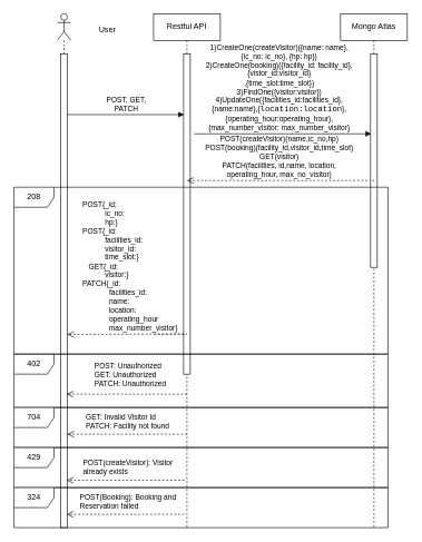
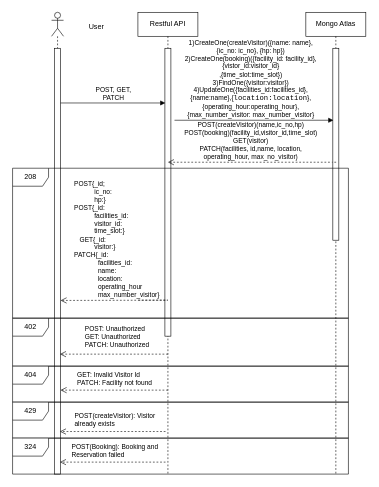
  <mxCell id="0" />
  <mxCell id="1" parent="0" />
  <mxCell id="2" value="" style="shape=umlLifeline;participant=umlActor;perimeter=lifelinePerimeter;whiteSpace=wrap;html=1;container=1;collapsible=0;recursiveResize=0;verticalAlign=top;spacingTop=36;outlineConnect=0;" vertex="1" parent="1"><mxGeometry x="85" y="20" width="20" height="770" as="geometry" /></mxCell>
  <mxCell id="3" value="" style="html=1;points=[];perimeter=orthogonalPerimeter;" vertex="1" parent="2"><mxGeometry x="5" y="60" width="10" height="710" as="geometry" /></mxCell>
  <mxCell id="4" value="Restful API" style="shape=umlLifeline;perimeter=lifelinePerimeter;whiteSpace=wrap;html=1;container=1;collapsible=0;recursiveResize=0;outlineConnect=0;" vertex="1" parent="1"><mxGeometry x="229" y="20" width="100" height="770" as="geometry" /></mxCell>
  <mxCell id="5" value="" style="html=1;points=[];perimeter=orthogonalPerimeter;" vertex="1" parent="4"><mxGeometry x="45" y="60" width="10" height="480" as="geometry" /></mxCell>
  <mxCell id="6" value="Mongo Atlas" style="shape=umlLifeline;perimeter=lifelinePerimeter;whiteSpace=wrap;html=1;container=1;collapsible=0;recursiveResize=0;outlineConnect=0;" vertex="1" parent="1"><mxGeometry x="509" y="20" width="100" height="770" as="geometry" /></mxCell>
  <mxCell id="7" value="" style="html=1;points=[];perimeter=orthogonalPerimeter;" vertex="1" parent="6"><mxGeometry x="45" y="60" width="10" height="320" as="geometry" /></mxCell>
  <mxCell id="8" value="402" style="shape=umlFrame;whiteSpace=wrap;html=1;" vertex="1" parent="1"><mxGeometry x="20" y="530" width="560" height="80" as="geometry" /></mxCell>
  <mxCell id="9" value="" style="html=1;verticalAlign=bottom;endArrow=open;dashed=1;endSize=8;rounded=0;" edge="1" parent="1"><mxGeometry relative="1" as="geometry"><mxPoint x="279" y="590" as="sourcePoint" /><mxPoint x="99" y="590" as="targetPoint" /><Array as="points" /></mxGeometry></mxCell>
  <mxCell id="10" value="&lt;div style=&quot;text-align: left;&quot;&gt;POST: Unauthorized&lt;/div&gt;&lt;div style=&quot;text-align: left;&quot;&gt;GET: Unauthorized&lt;/div&gt;&lt;div style=&quot;text-align: left;&quot;&gt;PATCH: Unauthorized&lt;/div&gt;" style="edgeLabel;html=1;align=center;verticalAlign=middle;resizable=0;points=[];" vertex="1" connectable="0" parent="9"><mxGeometry x="0.181" relative="1" as="geometry"><mxPoint x="20" y="-30" as="offset" /></mxGeometry></mxCell>
  <mxCell id="11" value="1)CreateOne(createVisitor)({name: name},&lt;br&gt;{ic_no: ic_no}, {hp: hp})&lt;br&gt;2)CreateOne(booking)({facility_id: facility_id},&lt;br&gt;{vistor_id:visitor_id}&lt;br&gt;,{time_slot:time_slot})&lt;br&gt;3)FindOne({visitor:visitor})&lt;span style=&quot;text-align: start;&quot;&gt;&lt;br&gt;&lt;/span&gt;4)UpdateOne({facilities_id:facilities_id},&lt;br&gt;{name:name},&lt;span style=&quot;text-align: start;&quot;&gt;{&lt;/span&gt;&lt;font style=&quot;text-align: start;&quot; face=&quot;ui-monospace, SFMono-Regular, SF Mono, Menlo, Consolas, Liberation Mono, monospace&quot;&gt;&lt;span style=&quot;font-size: 12px;&quot;&gt;location:location&lt;/span&gt;&lt;/font&gt;&lt;span style=&quot;text-align: start;&quot;&gt;},&lt;br&gt;{operating_hour:operating_hour},&lt;br&gt;{max_number_visitor: max_number_visitor}&lt;br&gt;&lt;/span&gt;" style="html=1;verticalAlign=bottom;endArrow=block;rounded=0;" edge="1" parent="1"><mxGeometry x="-0.038" width="80" relative="1" as="geometry"><mxPoint x="290" y="200" as="sourcePoint" /><mxPoint x="555" y="200" as="targetPoint" /><mxPoint as="offset" /></mxGeometry></mxCell>
  <mxCell id="12" value="POST, GET, &lt;br&gt;PATCH" style="html=1;verticalAlign=bottom;endArrow=block;rounded=0;entryX=0.08;entryY=0.19;entryDx=0;entryDy=0;entryPerimeter=0;" edge="1" parent="1" source="3" target="5"><mxGeometry x="0.004" width="80" relative="1" as="geometry"><mxPoint x="120" y="160" as="sourcePoint" /><mxPoint x="200" y="160" as="targetPoint" /><mxPoint as="offset" /></mxGeometry></mxCell>
  <mxCell id="13" value="208" style="shape=umlFrame;whiteSpace=wrap;html=1;" vertex="1" parent="1"><mxGeometry x="20" y="280" width="560" height="250" as="geometry" /></mxCell>
  <mxCell id="14" value="&lt;div&gt;POST{_id;&lt;/div&gt;&lt;div&gt;&amp;nbsp; &amp;nbsp; &amp;nbsp; &amp;nbsp; &amp;nbsp; &amp;nbsp;ic_no:&lt;/div&gt;&lt;div&gt;&amp;nbsp; &amp;nbsp; &amp;nbsp; &amp;nbsp; &amp;nbsp; &amp;nbsp;hp:}&amp;nbsp;&amp;nbsp;&lt;/div&gt;&lt;div&gt;POST{_id:&lt;/div&gt;&lt;div&gt;&amp;nbsp; &amp;nbsp; &amp;nbsp; &amp;nbsp; &amp;nbsp; &amp;nbsp;facilities_id:&lt;/div&gt;&lt;div&gt;&amp;nbsp; &amp;nbsp; &amp;nbsp; &amp;nbsp; &amp;nbsp; &amp;nbsp;visitor_id:&lt;/div&gt;&lt;div&gt;&amp;nbsp; &amp;nbsp; &amp;nbsp; &amp;nbsp; &amp;nbsp; &amp;nbsp;time_slot:}&lt;/div&gt;&lt;div style=&quot;&quot;&gt;&amp;nbsp; &amp;nbsp;GET{_id:&lt;/div&gt;&lt;div style=&quot;&quot;&gt;&amp;nbsp; &amp;nbsp; &amp;nbsp; &amp;nbsp; &amp;nbsp; &amp;nbsp;visitor:}&lt;/div&gt;&lt;div style=&quot;&quot;&gt;PATCH{_id:&lt;/div&gt;&lt;div style=&quot;&quot;&gt;&amp;nbsp; &amp;nbsp; &amp;nbsp; &amp;nbsp; &amp;nbsp; &amp;nbsp; &amp;nbsp;facilities_id:&lt;/div&gt;&lt;div style=&quot;&quot;&gt;&amp;nbsp; &amp;nbsp; &amp;nbsp; &amp;nbsp; &amp;nbsp; &amp;nbsp; &amp;nbsp;name:&lt;/div&gt;&lt;div style=&quot;&quot;&gt;&amp;nbsp; &amp;nbsp; &amp;nbsp; &amp;nbsp; &amp;nbsp; &amp;nbsp; &amp;nbsp;location:&lt;/div&gt;&lt;div style=&quot;&quot;&gt;&amp;nbsp; &amp;nbsp; &amp;nbsp; &amp;nbsp; &amp;nbsp; &amp;nbsp; &amp;nbsp;operating_hour&lt;/div&gt;&lt;div style=&quot;&quot;&gt;&amp;nbsp; &amp;nbsp; &amp;nbsp; &amp;nbsp; &amp;nbsp; &amp;nbsp; &amp;nbsp;max_number_visitor}&lt;/div&gt;" style="html=1;verticalAlign=bottom;endArrow=open;dashed=1;endSize=8;rounded=0;align=left;" edge="1" parent="1"><mxGeometry x="0.819" relative="1" as="geometry"><mxPoint x="230" y="500" as="sourcePoint" /><mxPoint x="100" y="500.47" as="targetPoint" /><Array as="points"><mxPoint x="279" y="500" /></Array><mxPoint as="offset" /></mxGeometry></mxCell>
  <mxCell id="15" value="POST(createVisitor)(name,ic_no,hp)&lt;br&gt;POST(booking)(facility_id,visitor_id,time_slot)&lt;br&gt;GET(visitor)&lt;br&gt;PATCH(facilities, id,name, location,&lt;br&gt;operating_hour, max_no_visitor)" style="html=1;verticalAlign=bottom;endArrow=open;dashed=1;endSize=8;rounded=0;" edge="1" parent="1"><mxGeometry x="-0.021" relative="1" as="geometry"><mxPoint x="549" y="270" as="sourcePoint" /><mxPoint x="279" y="270" as="targetPoint" /><Array as="points" /><mxPoint as="offset" /></mxGeometry></mxCell>
  <mxCell id="16" value="User" style="text;html=1;strokeColor=none;fillColor=none;align=center;verticalAlign=middle;whiteSpace=wrap;rounded=0;" vertex="1" parent="1"><mxGeometry x="130" y="30" width="60" height="30" as="geometry" /></mxCell>
- <mxCell id="17" value="704" style="shape=umlFrame;whiteSpace=wrap;html=1;" vertex="1" parent="1"><mxGeometry x="20" y="610" width="560" height="60" as="geometry" /></mxCell>
+ <mxCell id="17" value="404" style="shape=umlFrame;whiteSpace=wrap;html=1;" vertex="1" parent="1"><mxGeometry x="20" y="610" width="560" height="60" as="geometry" /></mxCell>
  <mxCell id="18" value="" style="html=1;verticalAlign=bottom;endArrow=open;dashed=1;endSize=8;rounded=0;" edge="1" parent="1"><mxGeometry relative="1" as="geometry"><mxPoint x="279" y="650" as="sourcePoint" /><mxPoint x="100" y="650" as="targetPoint" /><Array as="points" /></mxGeometry></mxCell>
  <mxCell id="19" value="&lt;div style=&quot;text-align: left;&quot;&gt;GET: Invalid Visitor Id&lt;/div&gt;&lt;div style=&quot;text-align: left;&quot;&gt;PATCH: Facility not found&lt;/div&gt;" style="edgeLabel;html=1;align=center;verticalAlign=middle;resizable=0;points=[];" vertex="1" connectable="0" parent="18"><mxGeometry x="0.181" relative="1" as="geometry"><mxPoint x="16" y="-20" as="offset" /></mxGeometry></mxCell>
  <mxCell id="20" value="429" style="shape=umlFrame;whiteSpace=wrap;html=1;" vertex="1" parent="1"><mxGeometry x="20" y="670" width="560" height="60" as="geometry" /></mxCell>
  <mxCell id="21" value="" style="html=1;verticalAlign=bottom;endArrow=open;dashed=1;endSize=8;rounded=0;" edge="1" parent="1"><mxGeometry relative="1" as="geometry"><mxPoint x="275" y="719" as="sourcePoint" /><mxPoint x="99" y="719" as="targetPoint" /><Array as="points" /></mxGeometry></mxCell>
  <mxCell id="22" value="&lt;div style=&quot;text-align: left;&quot;&gt;POST(createVisitor): Visitor&amp;nbsp;&lt;/div&gt;&lt;div style=&quot;text-align: left;&quot;&gt;already exists&lt;/div&gt;" style="edgeLabel;html=1;align=center;verticalAlign=middle;resizable=0;points=[];" vertex="1" connectable="0" parent="21"><mxGeometry x="0.181" relative="1" as="geometry"><mxPoint x="20" y="-20" as="offset" /></mxGeometry></mxCell>
  <mxCell id="23" value="" style="html=1;verticalAlign=bottom;endArrow=none;dashed=1;endSize=8;rounded=0;" edge="1" parent="1"><mxGeometry relative="1" as="geometry"><mxPoint x="559.5" y="270" as="sourcePoint" /><mxPoint x="552.414" y="270" as="targetPoint" /></mxGeometry></mxCell>
  <mxCell id="24" value="324" style="shape=umlFrame;whiteSpace=wrap;html=1;" vertex="1" parent="1"><mxGeometry x="20" y="730" width="560" height="60" as="geometry" /></mxCell>
  <mxCell id="25" value="" style="html=1;verticalAlign=bottom;endArrow=open;dashed=1;endSize=8;rounded=0;" edge="1" parent="1"><mxGeometry relative="1" as="geometry"><mxPoint x="275" y="770" as="sourcePoint" /><mxPoint x="99" y="770" as="targetPoint" /><Array as="points" /></mxGeometry></mxCell>
  <mxCell id="26" value="&lt;div style=&quot;text-align: left;&quot;&gt;POST(Booking): Booking and&amp;nbsp;&lt;/div&gt;&lt;div style=&quot;text-align: left;&quot;&gt;Reservation failed&lt;/div&gt;" style="edgeLabel;html=1;align=center;verticalAlign=middle;resizable=0;points=[];" vertex="1" connectable="0" parent="25"><mxGeometry x="0.181" relative="1" as="geometry"><mxPoint x="20" y="-20" as="offset" /></mxGeometry></mxCell>
